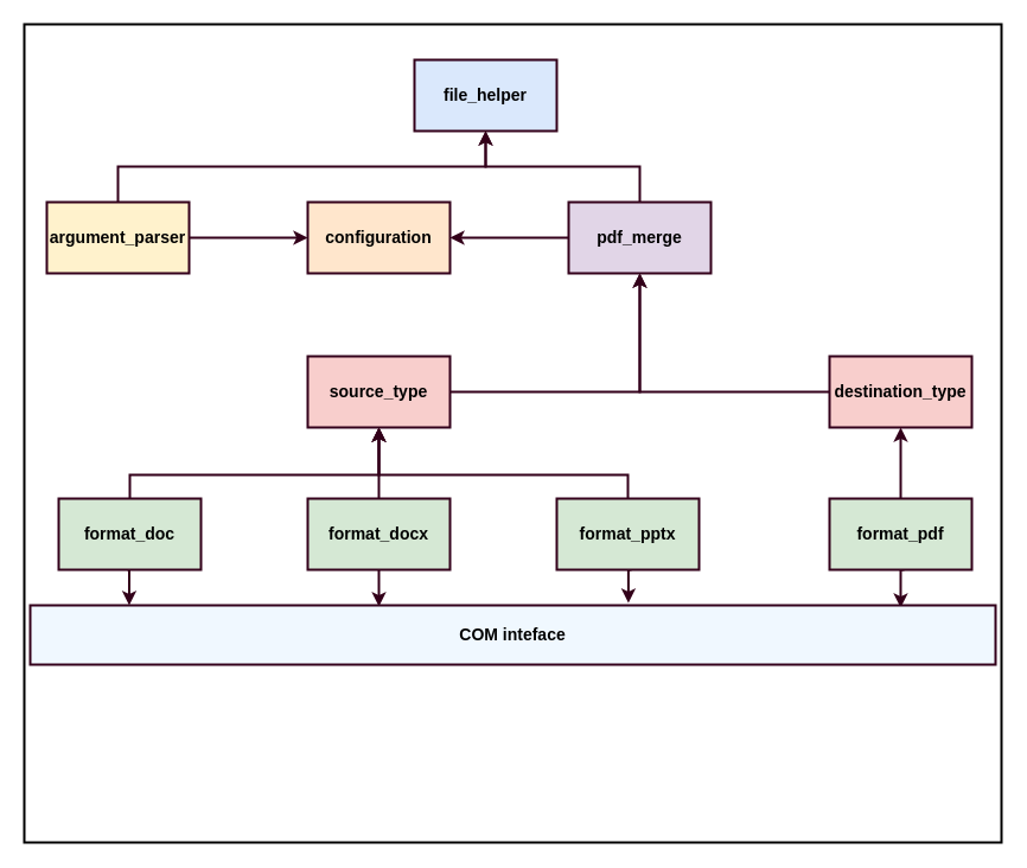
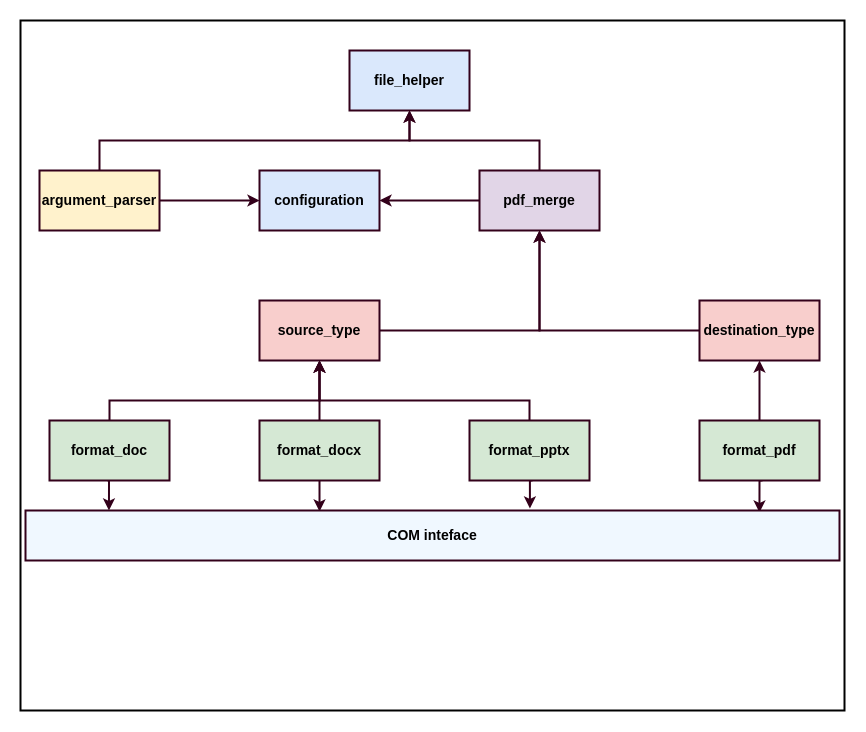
  <mxCell id="0" />
  <mxCell id="1" parent="0" />
  <mxCell id="2" value="" style="rounded=0;whiteSpace=wrap;html=1;strokeWidth=2;" vertex="1" parent="1"><mxGeometry x="20" y="20" width="824" height="690" as="geometry" /></mxCell>
  <mxCell id="3" value="&lt;font style=&quot;font-size: 14px&quot;&gt;&lt;b&gt;file_helper&lt;/b&gt;&lt;/font&gt;" style="rounded=0;whiteSpace=wrap;html=1;fillColor=#dae8fc;strokeWidth=2;strokeColor=#33001A;" vertex="1" parent="1"><mxGeometry x="349" y="50" width="120" height="60" as="geometry" /></mxCell>
  <mxCell id="4" style="edgeStyle=orthogonalEdgeStyle;rounded=0;orthogonalLoop=1;jettySize=auto;html=1;entryX=0.5;entryY=1;entryDx=0;entryDy=0;strokeWidth=2;strokeColor=#33001A;" edge="1" parent="1" source="6" target="3"><mxGeometry relative="1" as="geometry"><Array as="points"><mxPoint x="99" y="140" /><mxPoint x="409" y="140" /></Array></mxGeometry></mxCell>
  <mxCell id="5" style="edgeStyle=orthogonalEdgeStyle;rounded=0;orthogonalLoop=1;jettySize=auto;html=1;entryX=0;entryY=0.5;entryDx=0;entryDy=0;strokeWidth=2;strokeColor=#33001A;" edge="1" parent="1" source="6" target="21"><mxGeometry relative="1" as="geometry" /></mxCell>
  <mxCell id="6" value="&lt;font style=&quot;font-size: 14px&quot;&gt;&lt;b&gt;argument_parser&lt;/b&gt;&lt;/font&gt;" style="rounded=0;whiteSpace=wrap;html=1;fillColor=#fff2cc;strokeWidth=2;strokeColor=#33001A;" vertex="1" parent="1"><mxGeometry x="39" y="170" width="120" height="60" as="geometry" /></mxCell>
  <mxCell id="7" style="edgeStyle=orthogonalEdgeStyle;rounded=0;orthogonalLoop=1;jettySize=auto;html=1;entryX=0.5;entryY=1;entryDx=0;entryDy=0;strokeWidth=2;strokeColor=#33001A;" edge="1" parent="1" source="9" target="3"><mxGeometry relative="1" as="geometry"><Array as="points"><mxPoint x="539" y="140" /><mxPoint x="409" y="140" /></Array></mxGeometry></mxCell>
  <mxCell id="8" style="edgeStyle=orthogonalEdgeStyle;rounded=0;orthogonalLoop=1;jettySize=auto;html=1;entryX=1;entryY=0.5;entryDx=0;entryDy=0;strokeWidth=2;strokeColor=#33001A;" edge="1" parent="1" source="9" target="21"><mxGeometry relative="1" as="geometry" /></mxCell>
  <mxCell id="9" value="&lt;span style=&quot;font-size: 14px&quot;&gt;&lt;b&gt;pdf_merge&lt;/b&gt;&lt;/span&gt;" style="rounded=0;whiteSpace=wrap;html=1;fillColor=#e1d5e7;strokeWidth=2;strokeColor=#33001A;" vertex="1" parent="1"><mxGeometry x="479" y="170" width="120" height="60" as="geometry" /></mxCell>
  <mxCell id="10" style="edgeStyle=orthogonalEdgeStyle;rounded=0;orthogonalLoop=1;jettySize=auto;html=1;entryX=0.5;entryY=1;entryDx=0;entryDy=0;strokeWidth=2;strokeColor=#33001A;" edge="1" parent="1" source="11" target="9"><mxGeometry relative="1" as="geometry" /></mxCell>
  <mxCell id="11" value="&lt;span style=&quot;font-size: 14px&quot;&gt;&lt;b&gt;source_type&lt;/b&gt;&lt;/span&gt;" style="rounded=0;whiteSpace=wrap;html=1;fillColor=#f8cecc;strokeWidth=2;strokeColor=#33001A;" vertex="1" parent="1"><mxGeometry x="259" y="300" width="120" height="60" as="geometry" /></mxCell>
  <mxCell id="12" style="edgeStyle=orthogonalEdgeStyle;rounded=0;orthogonalLoop=1;jettySize=auto;html=1;entryX=0.5;entryY=1;entryDx=0;entryDy=0;strokeWidth=2;strokeColor=#33001A;" edge="1" parent="1" source="14" target="11"><mxGeometry relative="1" as="geometry"><Array as="points"><mxPoint x="529" y="400" /><mxPoint x="319" y="400" /></Array></mxGeometry></mxCell>
  <mxCell id="13" style="edgeStyle=orthogonalEdgeStyle;rounded=0;orthogonalLoop=1;jettySize=auto;html=1;entryX=0.616;entryY=-0.04;entryDx=0;entryDy=0;entryPerimeter=0;strokeColor=#33001A;strokeWidth=2;" edge="1" parent="1"><mxGeometry relative="1" as="geometry"><mxPoint x="532" y="480" as="sourcePoint" /><mxPoint x="529.424" y="508" as="targetPoint" /></mxGeometry></mxCell>
  <mxCell id="14" value="&lt;span style=&quot;font-size: 14px&quot;&gt;&lt;b&gt;format_pptx&lt;/b&gt;&lt;/span&gt;" style="rounded=0;whiteSpace=wrap;html=1;fillColor=#d5e8d4;strokeWidth=2;strokeColor=#33001A;" vertex="1" parent="1"><mxGeometry x="469" y="420" width="120" height="60" as="geometry" /></mxCell>
  <mxCell id="15" style="edgeStyle=orthogonalEdgeStyle;rounded=0;orthogonalLoop=1;jettySize=auto;html=1;entryX=0.5;entryY=1;entryDx=0;entryDy=0;strokeWidth=2;strokeColor=#33001A;" edge="1" parent="1" source="17" target="11"><mxGeometry relative="1" as="geometry" /></mxCell>
  <mxCell id="16" style="edgeStyle=orthogonalEdgeStyle;rounded=0;orthogonalLoop=1;jettySize=auto;html=1;entryX=0.36;entryY=0.02;entryDx=0;entryDy=0;entryPerimeter=0;strokeColor=#33001A;strokeWidth=2;" edge="1" parent="1"><mxGeometry relative="1" as="geometry"><mxPoint x="320" y="480" as="sourcePoint" /><mxPoint x="319.04" y="511" as="targetPoint" /></mxGeometry></mxCell>
  <mxCell id="17" value="&lt;span style=&quot;font-size: 14px&quot;&gt;&lt;b&gt;format_docx&lt;/b&gt;&lt;/span&gt;" style="rounded=0;whiteSpace=wrap;html=1;fillColor=#d5e8d4;strokeWidth=2;strokeColor=#33001A;" vertex="1" parent="1"><mxGeometry x="259" y="420" width="120" height="60" as="geometry" /></mxCell>
  <mxCell id="18" style="edgeStyle=orthogonalEdgeStyle;rounded=0;orthogonalLoop=1;jettySize=auto;html=1;entryX=0.5;entryY=1;entryDx=0;entryDy=0;strokeWidth=2;strokeColor=#33001A;" edge="1" parent="1" source="20" target="11"><mxGeometry relative="1" as="geometry"><Array as="points"><mxPoint x="109" y="400" /><mxPoint x="319" y="400" /></Array></mxGeometry></mxCell>
  <mxCell id="19" style="edgeStyle=orthogonalEdgeStyle;rounded=0;orthogonalLoop=1;jettySize=auto;html=1;entryX=0.105;entryY=0;entryDx=0;entryDy=0;entryPerimeter=0;strokeColor=#33001A;strokeWidth=2;" edge="1" parent="1"><mxGeometry relative="1" as="geometry"><mxPoint x="107" y="480" as="sourcePoint" /><mxPoint x="108.47" y="510" as="targetPoint" /></mxGeometry></mxCell>
  <mxCell id="20" value="&lt;span style=&quot;font-size: 14px&quot;&gt;&lt;b&gt;format_doc&lt;br&gt;&lt;/b&gt;&lt;/span&gt;" style="rounded=0;whiteSpace=wrap;html=1;fillColor=#d5e8d4;strokeWidth=2;strokeColor=#33001A;" vertex="1" parent="1"><mxGeometry x="49" y="420" width="120" height="60" as="geometry" /></mxCell>
- <mxCell id="21" value="&lt;font style=&quot;font-size: 14px&quot;&gt;&lt;b&gt;configuration&lt;/b&gt;&lt;/font&gt;" style="rounded=0;whiteSpace=wrap;html=1;fillColor=#ffe6cc;strokeWidth=2;strokeColor=#33001A;" vertex="1" parent="1"><mxGeometry x="259" y="170" width="120" height="60" as="geometry" /></mxCell>
+ <mxCell id="21" value="&lt;font style=&quot;font-size: 14px&quot;&gt;&lt;b&gt;configuration&lt;/b&gt;&lt;/font&gt;" style="rounded=0;whiteSpace=wrap;html=1;fillColor=#dae8fc;strokeWidth=2;strokeColor=#33001A;" vertex="1" parent="1"><mxGeometry x="259" y="170" width="120" height="60" as="geometry" /></mxCell>
  <mxCell id="22" style="edgeStyle=orthogonalEdgeStyle;rounded=0;orthogonalLoop=1;jettySize=auto;html=1;entryX=0.5;entryY=1;entryDx=0;entryDy=0;strokeWidth=2;strokeColor=#33001A;" edge="1" parent="1" source="23" target="9"><mxGeometry relative="1" as="geometry" /></mxCell>
  <mxCell id="23" value="&lt;span style=&quot;font-size: 14px&quot;&gt;&lt;b&gt;destination_type&lt;/b&gt;&lt;/span&gt;" style="rounded=0;whiteSpace=wrap;html=1;fillColor=#f8cecc;strokeWidth=2;strokeColor=#33001A;" vertex="1" parent="1"><mxGeometry x="699" y="300" width="120" height="60" as="geometry" /></mxCell>
  <mxCell id="24" style="edgeStyle=orthogonalEdgeStyle;rounded=0;orthogonalLoop=1;jettySize=auto;html=1;entryX=0.5;entryY=1;entryDx=0;entryDy=0;strokeWidth=2;strokeColor=#33001A;" edge="1" parent="1" source="26" target="23"><mxGeometry relative="1" as="geometry" /></mxCell>
  <mxCell id="25" style="edgeStyle=orthogonalEdgeStyle;rounded=0;orthogonalLoop=1;jettySize=auto;html=1;entryX=0.898;entryY=0.04;entryDx=0;entryDy=0;entryPerimeter=0;strokeColor=#33001A;strokeWidth=2;" edge="1" parent="1"><mxGeometry relative="1" as="geometry"><mxPoint x="762" y="480" as="sourcePoint" /><mxPoint x="758.972" y="512" as="targetPoint" /></mxGeometry></mxCell>
  <mxCell id="26" value="&lt;span style=&quot;font-size: 14px&quot;&gt;&lt;b&gt;format_pdf&lt;/b&gt;&lt;/span&gt;" style="rounded=0;whiteSpace=wrap;html=1;fillColor=#d5e8d4;strokeWidth=2;strokeColor=#33001A;" vertex="1" parent="1"><mxGeometry x="699" y="420" width="120" height="60" as="geometry" /></mxCell>
  <mxCell id="27" value="&lt;font style=&quot;font-size: 14px&quot;&gt;&lt;b&gt;COM inteface&lt;/b&gt;&lt;/font&gt;" style="rounded=0;whiteSpace=wrap;html=1;strokeColor=#33001A;strokeWidth=2;fillColor=#F0F8FF;" vertex="1" parent="1"><mxGeometry x="25" y="510" width="814" height="50" as="geometry" /></mxCell>
